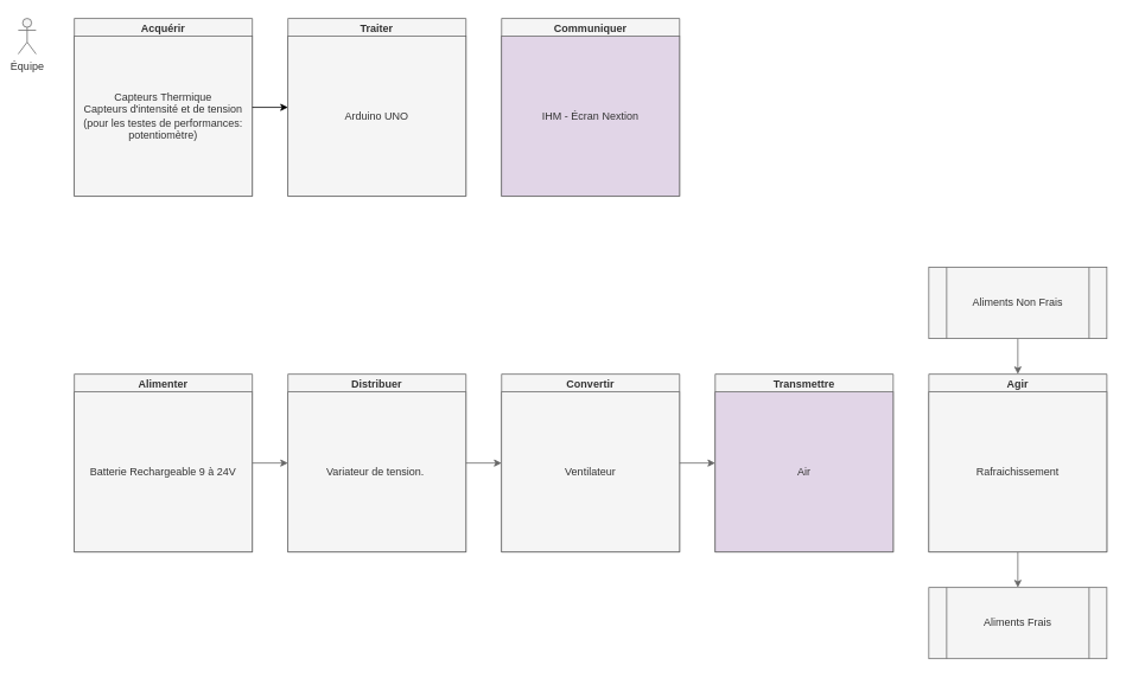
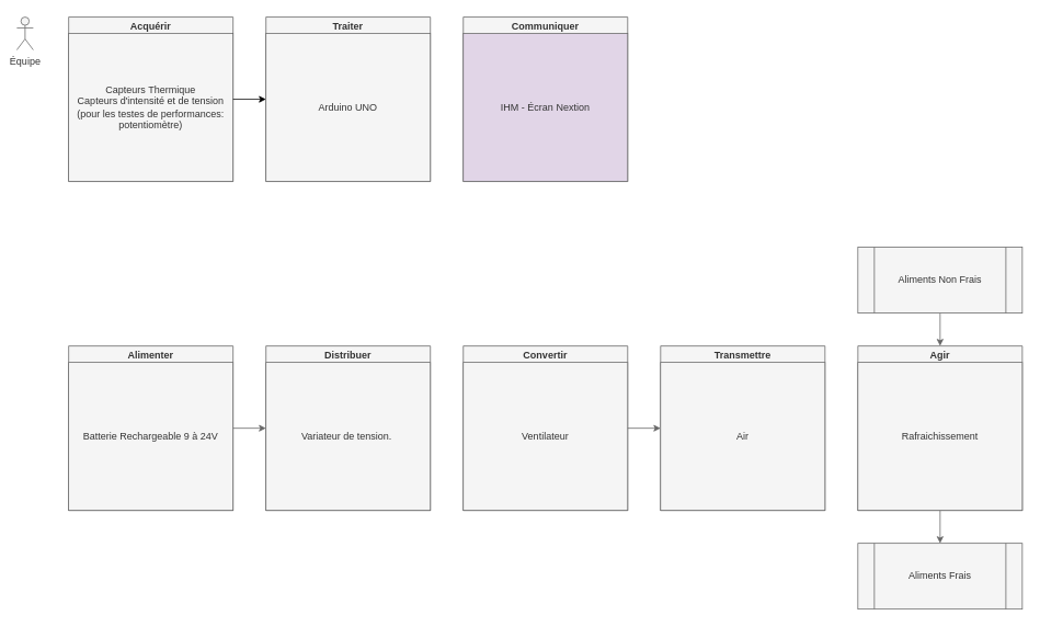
  <mxCell id="0" />
  <mxCell id="1" parent="0" />
  <mxCell id="2" value="Acquérir" style="swimlane;whiteSpace=wrap;html=1;fillColor=#f5f5f5;fontColor=#333333;strokeColor=#666666;" parent="1" vertex="1"><mxGeometry x="83" y="20" width="200" height="200" as="geometry" /></mxCell>
  <mxCell id="3" value="Capteurs Thermique&lt;br&gt;Capteurs d'intensité et de tension (pour les testes de performances: potentiomètre)" style="rounded=0;whiteSpace=wrap;html=1;fillColor=#f5f5f5;fontColor=#333333;strokeColor=#666666;" parent="2" vertex="1"><mxGeometry y="20" width="200" height="180" as="geometry" /></mxCell>
  <mxCell id="4" value="Traiter" style="swimlane;whiteSpace=wrap;html=1;fillColor=#f5f5f5;fontColor=#333333;strokeColor=#666666;" parent="1" vertex="1"><mxGeometry x="323" y="20" width="200" height="200" as="geometry" /></mxCell>
  <mxCell id="5" value="Arduino UNO" style="rounded=0;whiteSpace=wrap;html=1;fillColor=#f5f5f5;fontColor=#333333;strokeColor=#666666;" parent="4" vertex="1"><mxGeometry y="20" width="200" height="180" as="geometry" /></mxCell>
  <mxCell id="6" value="Communiquer" style="swimlane;whiteSpace=wrap;html=1;fillColor=#f5f5f5;fontColor=#333333;strokeColor=#666666;" parent="1" vertex="1"><mxGeometry x="563" y="20" width="200" height="200" as="geometry" /></mxCell>
  <mxCell id="7" value="IHM - Écran Nextion" style="rounded=0;whiteSpace=wrap;html=1;fillColor=#e1d5e7;fontColor=#333333;strokeColor=#666666;" parent="6" vertex="1"><mxGeometry y="20" width="200" height="180" as="geometry" /></mxCell>
  <mxCell id="8" value="Alimenter" style="swimlane;whiteSpace=wrap;html=1;fillColor=#f5f5f5;strokeColor=#666666;fontColor=#333333;" parent="1" vertex="1"><mxGeometry x="83" y="420" width="200" height="200" as="geometry" /></mxCell>
  <mxCell id="9" value="Batterie Rechargeable 9 à 24V" style="rounded=0;whiteSpace=wrap;html=1;fillColor=#f5f5f5;strokeColor=#666666;fontColor=#333333;" parent="8" vertex="1"><mxGeometry y="20" width="200" height="180" as="geometry" /></mxCell>
  <mxCell id="10" value="Distribuer" style="swimlane;whiteSpace=wrap;html=1;fillColor=#f5f5f5;strokeColor=#666666;fontColor=#333333;" parent="1" vertex="1"><mxGeometry x="323" y="420" width="200" height="200" as="geometry" /></mxCell>
  <mxCell id="11" value="Variateur de tension.&amp;nbsp;" style="rounded=0;whiteSpace=wrap;html=1;fillColor=#f5f5f5;strokeColor=#666666;fontColor=#333333;" parent="10" vertex="1"><mxGeometry y="20" width="200" height="180" as="geometry" /></mxCell>
  <mxCell id="12" value="Convertir" style="swimlane;whiteSpace=wrap;html=1;fillColor=#f5f5f5;strokeColor=#666666;fontColor=#333333;" parent="1" vertex="1"><mxGeometry x="563" y="420" width="200" height="200" as="geometry" /></mxCell>
  <mxCell id="13" value="Ventilateur" style="rounded=0;whiteSpace=wrap;html=1;fillColor=#f5f5f5;strokeColor=#666666;fontColor=#333333;" parent="12" vertex="1"><mxGeometry y="20" width="200" height="180" as="geometry" /></mxCell>
  <mxCell id="14" value="Transmettre" style="swimlane;whiteSpace=wrap;html=1;fillColor=#f5f5f5;strokeColor=#666666;fontColor=#333333;" parent="1" vertex="1"><mxGeometry x="803" y="420" width="200" height="200" as="geometry" /></mxCell>
- <mxCell id="15" value="Air" style="rounded=0;whiteSpace=wrap;html=1;fillColor=#e1d5e7;strokeColor=#666666;fontColor=#333333;" parent="14" vertex="1"><mxGeometry y="20" width="200" height="180" as="geometry" /></mxCell>
+ <mxCell id="15" value="Air" style="rounded=0;whiteSpace=wrap;html=1;fillColor=#f5f5f5;strokeColor=#666666;fontColor=#333333;" parent="14" vertex="1"><mxGeometry y="20" width="200" height="180" as="geometry" /></mxCell>
  <mxCell id="16" value="" style="edgeStyle=orthogonalEdgeStyle;rounded=0;orthogonalLoop=1;jettySize=auto;html=1;fillColor=#f5f5f5;strokeColor=#666666;" parent="1" source="17" target="25" edge="1"><mxGeometry relative="1" as="geometry" /></mxCell>
  <mxCell id="17" value="Agir" style="swimlane;whiteSpace=wrap;html=1;fillColor=#f5f5f5;strokeColor=#666666;fontColor=#333333;" parent="1" vertex="1"><mxGeometry x="1043" y="420" width="200" height="200" as="geometry" /></mxCell>
  <mxCell id="18" value="Rafraichissement" style="rounded=0;whiteSpace=wrap;html=1;fillColor=#f5f5f5;strokeColor=#666666;fontColor=#333333;" parent="17" vertex="1"><mxGeometry y="20" width="200" height="180" as="geometry" /></mxCell>
  <mxCell id="19" value="" style="endArrow=classic;html=1;rounded=0;" parent="1" source="2" target="4" edge="1"><mxGeometry width="50" height="50" relative="1" as="geometry"><mxPoint x="653" y="360" as="sourcePoint" /><mxPoint x="703" y="310" as="targetPoint" /></mxGeometry></mxCell>
  <mxCell id="20" value="" style="endArrow=classic;html=1;rounded=0;fillColor=#f5f5f5;strokeColor=#666666;" parent="1" source="8" target="10" edge="1"><mxGeometry width="50" height="50" relative="1" as="geometry"><mxPoint x="653" y="360" as="sourcePoint" /><mxPoint x="703" y="310" as="targetPoint" /></mxGeometry></mxCell>
- <mxCell id="21" value="" style="endArrow=classic;html=1;rounded=0;fillColor=#f5f5f5;strokeColor=#666666;" parent="1" source="10" target="12" edge="1"><mxGeometry width="50" height="50" relative="1" as="geometry"><mxPoint x="573" y="550" as="sourcePoint" /><mxPoint x="623" y="500" as="targetPoint" /></mxGeometry></mxCell>
  <mxCell id="22" value="" style="endArrow=classic;html=1;rounded=0;fillColor=#f5f5f5;strokeColor=#666666;" parent="1" source="12" target="14" edge="1"><mxGeometry width="50" height="50" relative="1" as="geometry"><mxPoint x="843" y="550" as="sourcePoint" /><mxPoint x="893" y="500" as="targetPoint" /></mxGeometry></mxCell>
  <mxCell id="23" value="" style="endArrow=classic;html=1;rounded=0;fillColor=#f5f5f5;strokeColor=#666666;" parent="1" source="24" target="17" edge="1"><mxGeometry width="50" height="50" relative="1" as="geometry"><mxPoint x="983" y="350" as="sourcePoint" /><mxPoint x="563" y="790" as="targetPoint" /></mxGeometry></mxCell>
  <mxCell id="24" value="Aliments Non Frais" style="shape=process;whiteSpace=wrap;html=1;backgroundOutline=1;fillColor=#f5f5f5;strokeColor=#666666;fontColor=#333333;" parent="1" vertex="1"><mxGeometry x="1043" y="300" width="200" height="80" as="geometry" /></mxCell>
  <mxCell id="25" value="Aliments Frais" style="shape=process;whiteSpace=wrap;html=1;backgroundOutline=1;fillColor=#f5f5f5;strokeColor=#666666;fontColor=#333333;" parent="1" vertex="1"><mxGeometry x="1043" y="660" width="200" height="80" as="geometry" /></mxCell>
  <mxCell id="26" value="Équipe" style="shape=umlActor;verticalLabelPosition=bottom;verticalAlign=top;html=1;outlineConnect=0;fillColor=#f5f5f5;strokeColor=#666666;fontColor=#333333;" vertex="1" parent="1"><mxGeometry x="20" y="20" width="20" height="40" as="geometry" /></mxCell>
